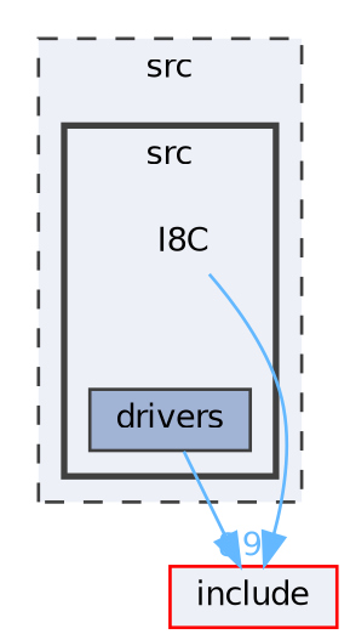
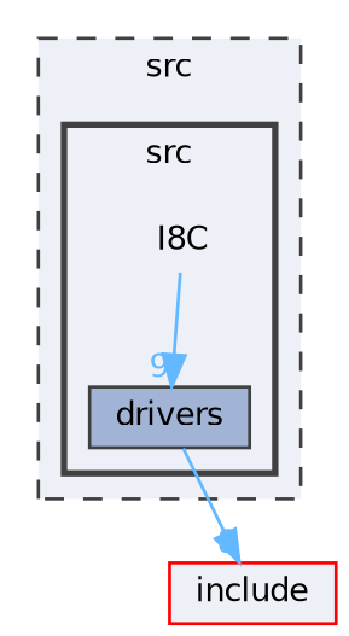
  digraph {
    compound=true
    node [fontname=Helvetica fontsize=10 shape=box style=filled]
    edge [color=steelblue1 fontcolor=steelblue1 fontname=Helvetica fontsize=10 labeldistance=1.5 labelfontname=Helvetica labelfontsize=10]
    n1 [height=0.2 label=I8C shape=plaintext width=0.4 style=""]
    n2 [color=grey25 fillcolor="#a2b4d6" height=0.2 label=drivers width=0.4]
    n3 [color=red fillcolor="#edf0f7" height=0.2 label=include width=0.4]
    subgraph cluster_1 {
      bgcolor="#edf0f7"
      fontname=Helvetica
      fontsize=10
      label=src
      pencolor=grey25
      style="filled,dashed"
      subgraph cluster_2 {
        bgcolor="#edf0f7"
        fontname=Helvetica
        fontsize=10
        label=src
        pencolor=grey25
        style="filled,bold"
        n1
        n2
      }
    }
-   n1 -> n3 [headlabel=9]
+   n1 -> n2 [headlabel=9]
    n2 -> n3 [headlabel=8]
  }
